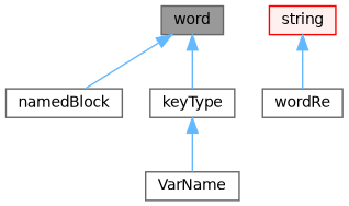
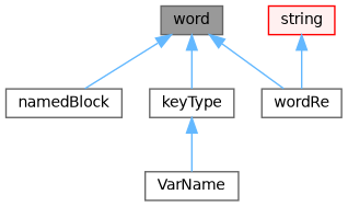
  digraph {
    node [color=gray40 fillcolor=white fontname=Helvetica fontsize=10 shape=box style=filled]
    edge [color=steelblue1 dir=back fontname=Helvetica fontsize=10 labelfontname=Helvetica labelfontsize=10 style=solid]
    n1 [fillcolor=grey60 fontcolor=black height=0.2 label=word width=0.4]
    n2 [height=0.2 label=namedBlock width=0.4]
    n3 [height=0.2 label=keyType width=0.4]
    n4 [height=0.2 label=wordRe width=0.4]
    n5 [height=0.2 label=VarName width=0.4]
    n6 [color=red fillcolor="#FFF0F0" height=0.2 label=string width=0.4]
    n1 -> n2
    n1 -> n3
+   n1 -> n4
    n3 -> n5
    n6 -> n4
  }
